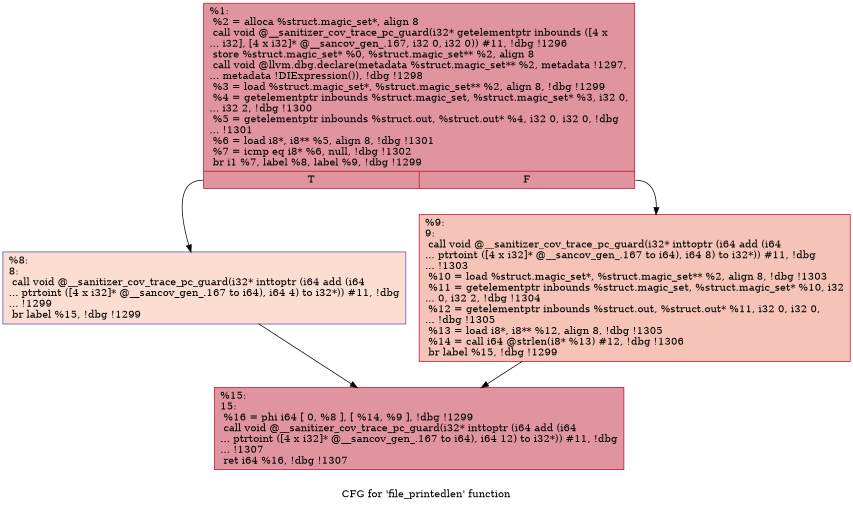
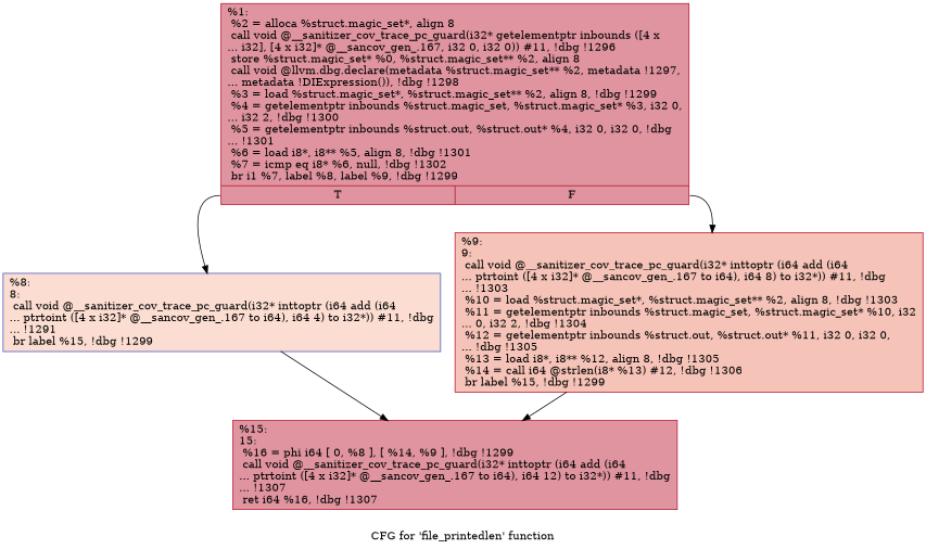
  digraph {
    label="CFG for 'file_printedlen' function"
    node [color="#b70d28ff" fillcolor="#b70d2870" shape=record style=filled]
    n1 [label="{%1:\l  %2 = alloca %struct.magic_set*, align 8\l  call void @__sanitizer_cov_trace_pc_guard(i32* getelementptr inbounds ([4 x\l... i32], [4 x i32]* @__sancov_gen_.167, i32 0, i32 0)) #11, !dbg !1296\l  store %struct.magic_set* %0, %struct.magic_set** %2, align 8\l  call void @llvm.dbg.declare(metadata %struct.magic_set** %2, metadata !1297,\l... metadata !DIExpression()), !dbg !1298\l  %3 = load %struct.magic_set*, %struct.magic_set** %2, align 8, !dbg !1299\l  %4 = getelementptr inbounds %struct.magic_set, %struct.magic_set* %3, i32 0,\l... i32 2, !dbg !1300\l  %5 = getelementptr inbounds %struct.out, %struct.out* %4, i32 0, i32 0, !dbg\l... !1301\l  %6 = load i8*, i8** %5, align 8, !dbg !1301\l  %7 = icmp eq i8* %6, null, !dbg !1302\l  br i1 %7, label %8, label %9, !dbg !1299\l|{<s0>T|<s1>F}}"]
-   n2 [color="#3d50c3ff" fillcolor="#f7b39670" label="{%8:\l8:                                                \l  call void @__sanitizer_cov_trace_pc_guard(i32* inttoptr (i64 add (i64\l... ptrtoint ([4 x i32]* @__sancov_gen_.167 to i64), i64 4) to i32*)) #11, !dbg\l... !1299\l  br label %15, !dbg !1299\l}"]
+   n2 [color="#3d50c3ff" fillcolor="#f7b39670" label="{%8:\l8:                                                \l  call void @__sanitizer_cov_trace_pc_guard(i32* inttoptr (i64 add (i64\l... ptrtoint ([4 x i32]* @__sancov_gen_.167 to i64), i64 4) to i32*)) #11, !dbg\l... !1291\l  br label %15, !dbg !1299\l}"]
    n3 [fillcolor="#e8765c70" label="{%9:\l9:                                                \l  call void @__sanitizer_cov_trace_pc_guard(i32* inttoptr (i64 add (i64\l... ptrtoint ([4 x i32]* @__sancov_gen_.167 to i64), i64 8) to i32*)) #11, !dbg\l... !1303\l  %10 = load %struct.magic_set*, %struct.magic_set** %2, align 8, !dbg !1303\l  %11 = getelementptr inbounds %struct.magic_set, %struct.magic_set* %10, i32\l... 0, i32 2, !dbg !1304\l  %12 = getelementptr inbounds %struct.out, %struct.out* %11, i32 0, i32 0,\l... !dbg !1305\l  %13 = load i8*, i8** %12, align 8, !dbg !1305\l  %14 = call i64 @strlen(i8* %13) #12, !dbg !1306\l  br label %15, !dbg !1299\l}"]
    n4 [label="{%15:\l15:                                               \l  %16 = phi i64 [ 0, %8 ], [ %14, %9 ], !dbg !1299\l  call void @__sanitizer_cov_trace_pc_guard(i32* inttoptr (i64 add (i64\l... ptrtoint ([4 x i32]* @__sancov_gen_.167 to i64), i64 12) to i32*)) #11, !dbg\l... !1307\l  ret i64 %16, !dbg !1307\l}"]
    n1 -> n2 [tailport=s0]
    n1 -> n3 [tailport=s1]
    n2 -> n4
    n3 -> n4
  }
